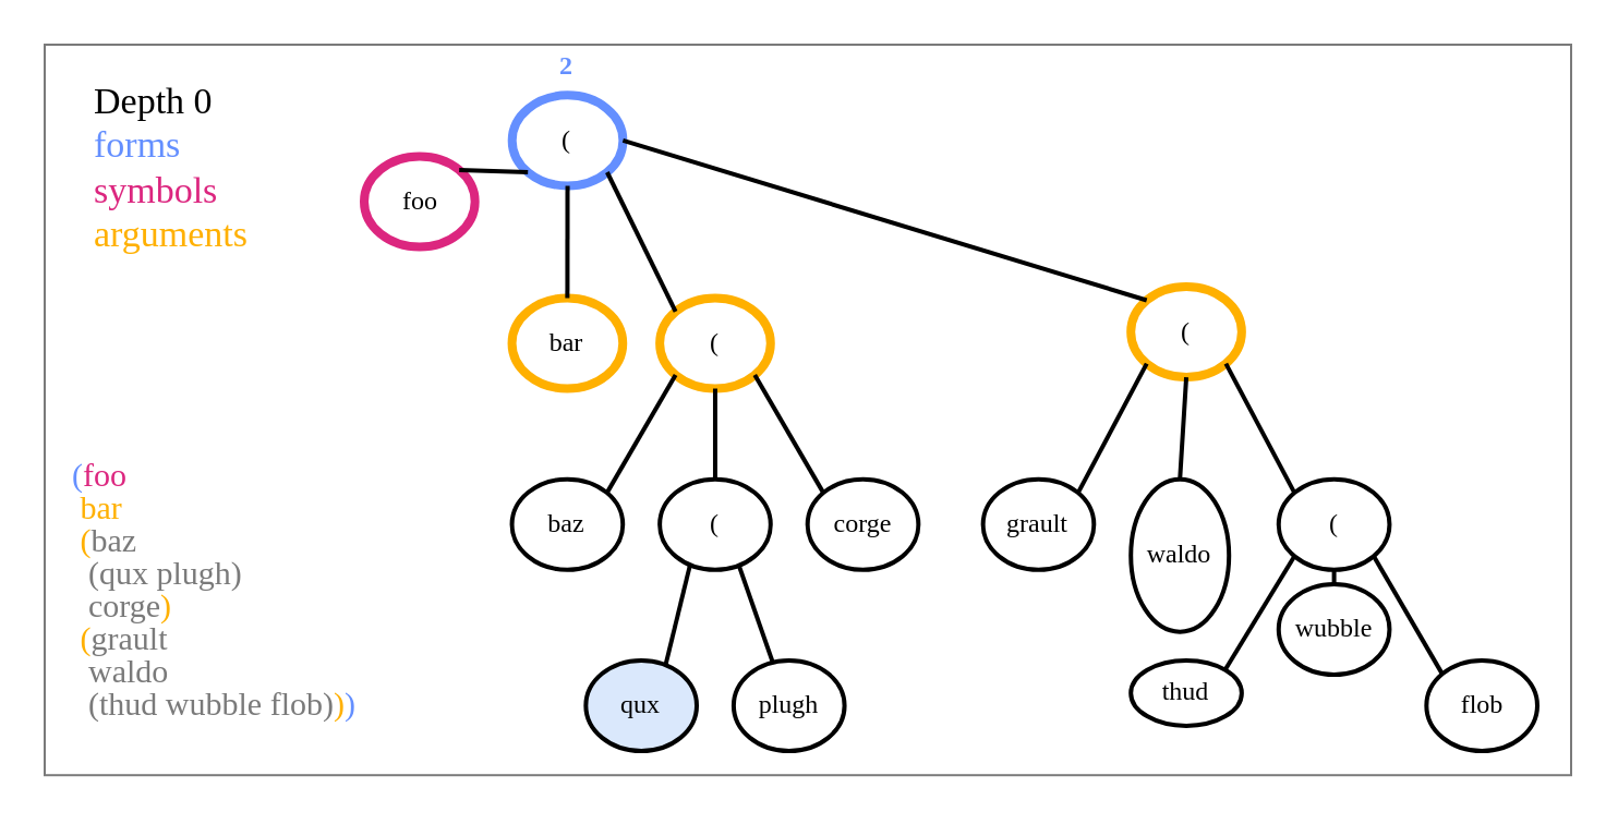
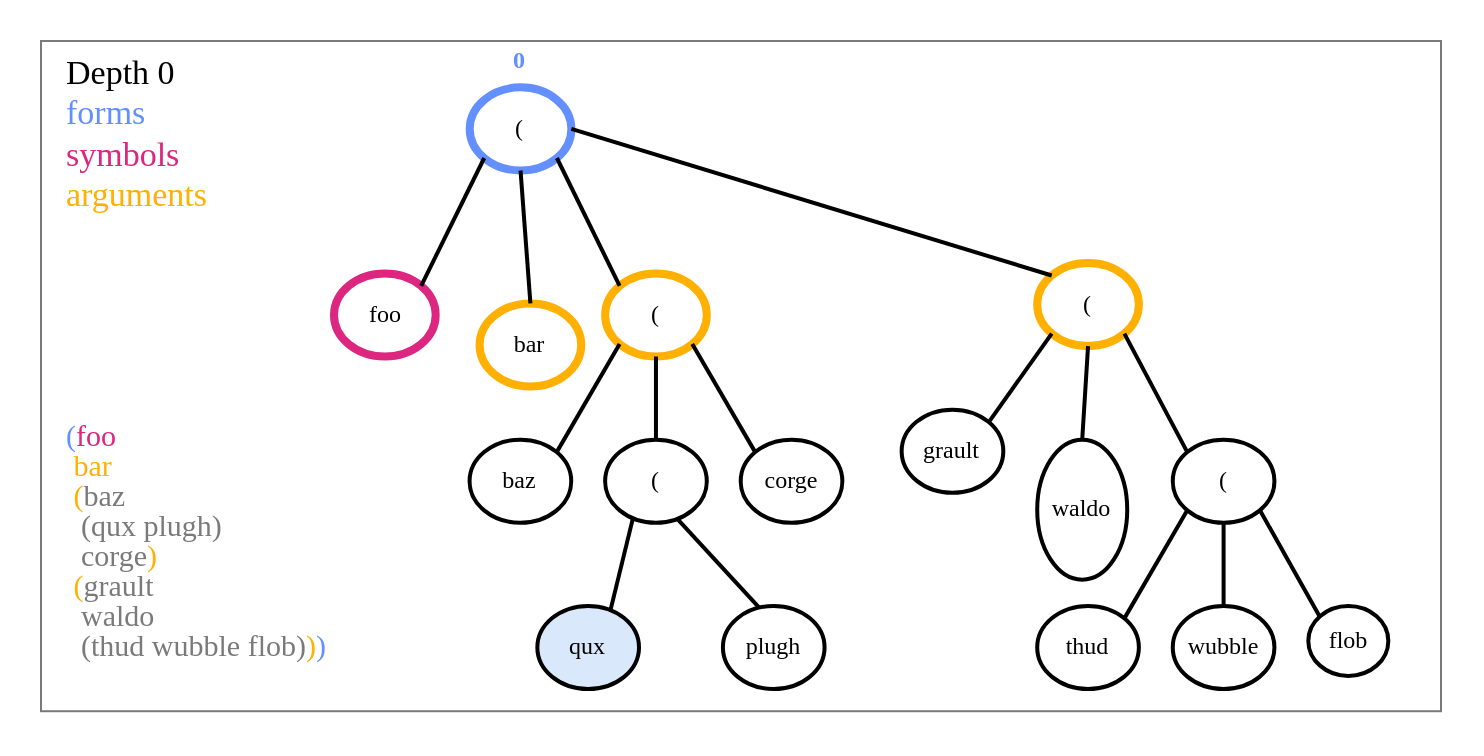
  <mxCell id="0" />
  <mxCell id="1" parent="0" />
  <mxCell id="2" value="" style="group" parent="1" vertex="1" connectable="0"><mxGeometry x="20" width="700" height="335.11" as="geometry" y="20" /></mxCell>
  <mxCell id="3" value="" style="group" parent="2" vertex="1" connectable="0"><mxGeometry width="700" height="335.11" as="geometry" /></mxCell>
  <mxCell id="4" value="" style="rounded=0;whiteSpace=wrap;html=1;strokeColor=#7A7A7A;strokeWidth=1;fillColor=none;fontFamily=Fira Code;fontSize=14;fontColor=#FFFFFF;align=left;shadow=0;comic=0;glass=0;" parent="3" vertex="1"><mxGeometry width="700" height="335.11" as="geometry" /></mxCell>
  <mxCell id="5" value="&lt;div style=&quot;line-height: 100% ; white-space: pre&quot;&gt;&lt;div&gt;&lt;font style=&quot;font-size: 15px&quot;&gt;&lt;font color=&quot;#648fff&quot; style=&quot;font-size: 15px&quot;&gt;(&lt;/font&gt;&lt;font style=&quot;font-size: 15px&quot; color=&quot;#dc267f&quot;&gt;foo&lt;/font&gt; &lt;/font&gt;&lt;/div&gt;&lt;div&gt;&lt;font style=&quot;font-size: 15px&quot;&gt; &lt;font color=&quot;#ffb000&quot; style=&quot;font-size: 15px&quot;&gt;bar&lt;/font&gt;&lt;/font&gt;&lt;/div&gt;&lt;div&gt;&lt;font style=&quot;font-size: 15px&quot;&gt; &lt;font style=&quot;font-size: 15px&quot; color=&quot;#ffb000&quot;&gt;(&lt;/font&gt;&lt;font style=&quot;color: rgb(122 , 122 , 122) ; font-size: 15px&quot;&gt;baz&lt;/font&gt;&lt;/font&gt;&lt;/div&gt;&lt;div&gt;&lt;font color=&quot;#7a7a7a&quot; style=&quot;font-size: 15px&quot;&gt;&lt;font style=&quot;font-size: 15px&quot;&gt;  &lt;/font&gt;&lt;font style=&quot;font-size: 15px&quot;&gt;(&lt;/font&gt;&lt;font style=&quot;font-size: 15px&quot;&gt;qux&lt;/font&gt; &lt;font style=&quot;font-size: 15px&quot;&gt;plugh&lt;/font&gt;&lt;font style=&quot;font-size: 15px&quot;&gt;)&lt;/font&gt;&lt;/font&gt;&lt;/div&gt;&lt;div&gt;&lt;font style=&quot;color: rgb(122 , 122 , 122) ; font-size: 15px&quot;&gt;  &lt;/font&gt;&lt;font style=&quot;color: rgb(122 , 122 , 122) ; font-size: 15px&quot;&gt;corge&lt;/font&gt;&lt;font style=&quot;font-size: 15px&quot; color=&quot;#ffb000&quot;&gt;)&lt;/font&gt;&lt;/div&gt;&lt;div&gt;&lt;font style=&quot;color: rgb(122 , 122 , 122) ; font-size: 15px&quot;&gt; &lt;/font&gt;&lt;font style=&quot;font-size: 15px&quot; color=&quot;#ffb000&quot;&gt;(&lt;/font&gt;&lt;font style=&quot;color: rgb(122 , 122 , 122) ; font-size: 15px&quot;&gt;grault&lt;/font&gt;&lt;font color=&quot;#7a7a7a&quot; style=&quot;font-size: 15px&quot;&gt; &lt;/font&gt;&lt;/div&gt;&lt;div&gt;&lt;font style=&quot;font-size: 15px&quot; color=&quot;#7a7a7a&quot;&gt;  waldo&lt;/font&gt;&lt;/div&gt;&lt;div&gt;&lt;font style=&quot;color: rgb(122 , 122 , 122) ; font-size: 15px&quot;&gt;  (&lt;/font&gt;&lt;font style=&quot;color: rgb(122 , 122 , 122) ; font-size: 15px&quot;&gt;thud&lt;/font&gt;&lt;font color=&quot;#7a7a7a&quot; style=&quot;font-size: 15px&quot;&gt; &lt;/font&gt;&lt;font style=&quot;color: rgb(122 , 122 , 122) ; font-size: 15px&quot;&gt;wubble&lt;/font&gt;&lt;font color=&quot;#7a7a7a&quot; style=&quot;font-size: 15px&quot;&gt; &lt;/font&gt;&lt;font style=&quot;color: rgb(122 , 122 , 122) ; font-size: 15px&quot;&gt;flob&lt;/font&gt;&lt;font style=&quot;color: rgb(122 , 122 , 122) ; font-size: 15px&quot;&gt;)&lt;/font&gt;&lt;font style=&quot;font-size: 15px&quot; color=&quot;#ffb000&quot;&gt;)&lt;/font&gt;&lt;font color=&quot;#648fff&quot; style=&quot;font-size: 15px&quot;&gt;)&lt;/font&gt;&lt;/div&gt;&lt;/div&gt;" style="text;html=1;strokeColor=none;fillColor=none;align=left;verticalAlign=top;whiteSpace=wrap;rounded=0;fontFamily=Fira Code;fontSize=15;" parent="3" vertex="1"><mxGeometry x="10.5" y="184" width="210" height="128" as="geometry" /></mxCell>
- <mxCell id="6" value="&lt;font style=&quot;font-size: 17px&quot;&gt;Depth 0&lt;br&gt;&lt;font color=&quot;#648fff&quot; style=&quot;font-size: 17px&quot;&gt;forms&lt;/font&gt;&lt;br&gt;&lt;font color=&quot;#dc267f&quot; style=&quot;font-size: 17px&quot;&gt;symbols&lt;/font&gt;&lt;br&gt;&lt;font color=&quot;#ffb000&quot; style=&quot;font-size: 17px&quot;&gt;arguments&lt;/font&gt;&lt;/font&gt;" style="text;html=1;strokeColor=none;fillColor=none;align=left;verticalAlign=top;whiteSpace=wrap;rounded=0;fontFamily=Fira Code;fontSize=15;" parent="3" vertex="1"><mxGeometry x="20.5" y="10" width="117" height="89" as="geometry" /></mxCell>
+ <mxCell id="6" value="&lt;font style=&quot;font-size: 17px&quot;&gt;Depth 0&lt;br&gt;&lt;font color=&quot;#648fff&quot; style=&quot;font-size: 17px&quot;&gt;forms&lt;/font&gt;&lt;br&gt;&lt;font color=&quot;#dc267f&quot; style=&quot;font-size: 17px&quot;&gt;symbols&lt;/font&gt;&lt;br&gt;&lt;font color=&quot;#ffb000&quot; style=&quot;font-size: 17px&quot;&gt;arguments&lt;/font&gt;&lt;/font&gt;" style="text;html=1;strokeColor=none;fillColor=none;align=left;verticalAlign=top;whiteSpace=wrap;rounded=0;fontFamily=Fira Code;fontSize=15;" parent="3" vertex="1"><mxGeometry x="10.5" width="117" height="89" as="geometry" /></mxCell>
  <mxCell id="7" value="(" style="ellipse;whiteSpace=wrap;fontSize=12;fontStyle=0;labelBackgroundColor=none;labelBorderColor=none;strokeWidth=4;fontFamily=Fira Code;strokeColor=#648FFF;" parent="3" vertex="1"><mxGeometry x="214.356" y="23.183" width="50.835" height="41.561" as="geometry" /></mxCell>
- <mxCell id="8" value="foo" style="ellipse;whiteSpace=wrap;fontSize=12;fontStyle=0;labelBackgroundColor=none;labelBorderColor=none;strokeWidth=4;fontFamily=Fira Code;strokeColor=#DC267F;" parent="3" vertex="1"><mxGeometry x="146.5" y="51.193" width="50.835" height="41.561" as="geometry" /></mxCell>
- <mxCell id="9" value="bar" style="ellipse;whiteSpace=wrap;fontSize=12;fontStyle=0;labelBackgroundColor=none;labelBorderColor=none;strokeWidth=4;fontFamily=Fira Code;strokeColor=#FFB000;" parent="3" vertex="1"><mxGeometry x="214.28" y="116.193" width="50.835" height="41.561" as="geometry" /></mxCell>
+ <mxCell id="8" value="foo" style="ellipse;whiteSpace=wrap;fontSize=12;fontStyle=0;labelBackgroundColor=none;labelBorderColor=none;strokeWidth=4;fontFamily=Fira Code;strokeColor=#DC267F;" parent="3" vertex="1"><mxGeometry x="146.5" y="116.193" width="50.835" height="41.561" as="geometry" /></mxCell>
+ <mxCell id="9" value="bar" style="ellipse;whiteSpace=wrap;fontSize=12;fontStyle=0;labelBackgroundColor=none;labelBorderColor=none;strokeWidth=4;fontFamily=Fira Code;strokeColor=#FFB000;" parent="3" vertex="1"><mxGeometry x="219.28" y="131.193" width="50.835" height="41.561" as="geometry" /></mxCell>
  <mxCell id="10" value="(" style="ellipse;whiteSpace=wrap;fontSize=12;fontStyle=0;labelBackgroundColor=none;labelBorderColor=none;strokeWidth=4;fontFamily=Fira Code;strokeColor=#FFB000;" parent="3" vertex="1"><mxGeometry x="282.059" y="116.193" width="50.835" height="41.561" as="geometry" /></mxCell>
  <mxCell id="11" value="(" style="ellipse;whiteSpace=wrap;fontSize=12;fontStyle=0;labelBackgroundColor=none;labelBorderColor=none;strokeWidth=4;fontFamily=Fira Code;strokeColor=#FFB000;" parent="3" vertex="1"><mxGeometry x="498.106" y="110.997" width="50.835" height="41.561" as="geometry" /></mxCell>
  <mxCell id="12" value="" style="endArrow=none;exitX=0;exitY=1;exitDx=0;exitDy=0;entryX=1;entryY=0;entryDx=0;entryDy=0;fontSize=12;fontStyle=0;labelBackgroundColor=none;labelBorderColor=none;strokeWidth=2;fontFamily=Fira Code;endFill=0;" parent="3" source="7" target="8" edge="1"><mxGeometry width="50" height="50" relative="1" as="geometry"><mxPoint x="133.791" y="194.12" as="sourcePoint" /><mxPoint x="154.972" y="168.144" as="targetPoint" /></mxGeometry></mxCell>
  <mxCell id="13" value="" style="endArrow=none;exitX=0.5;exitY=1;exitDx=0;exitDy=0;entryX=0.5;entryY=0;entryDx=0;entryDy=0;fontSize=12;fontStyle=0;labelBackgroundColor=none;labelBorderColor=none;strokeWidth=2;fontFamily=Fira Code;endFill=0;" parent="3" source="7" target="9" edge="1"><mxGeometry width="50" height="50" relative="1" as="geometry"><mxPoint x="133.791" y="194.12" as="sourcePoint" /><mxPoint x="154.972" y="168.144" as="targetPoint" /></mxGeometry></mxCell>
  <mxCell id="14" value="" style="endArrow=none;exitX=1;exitY=1;exitDx=0;exitDy=0;entryX=0;entryY=0;entryDx=0;entryDy=0;fontSize=12;fontStyle=0;labelBackgroundColor=none;labelBorderColor=none;strokeWidth=2;fontFamily=Fira Code;endFill=0;" parent="3" source="7" target="10" edge="1"><mxGeometry width="50" height="50" relative="1" as="geometry"><mxPoint x="133.791" y="194.12" as="sourcePoint" /><mxPoint x="154.972" y="168.144" as="targetPoint" /></mxGeometry></mxCell>
  <mxCell id="15" value="baz" style="ellipse;whiteSpace=wrap;fontSize=12;fontStyle=0;labelBackgroundColor=none;labelBorderColor=none;strokeWidth=2;fontFamily=Fira Code;" parent="3" vertex="1"><mxGeometry x="214.28" y="199.316" width="50.835" height="41.561" as="geometry" /></mxCell>
  <mxCell id="16" value="(" style="ellipse;whiteSpace=wrap;fontSize=12;fontStyle=0;labelBackgroundColor=none;labelBorderColor=none;strokeWidth=2;fontFamily=Fira Code;" parent="3" vertex="1"><mxGeometry x="282.059" y="199.316" width="50.835" height="41.561" as="geometry" /></mxCell>
  <mxCell id="17" value="corge" style="ellipse;whiteSpace=wrap;fontSize=12;fontStyle=0;labelBackgroundColor=none;labelBorderColor=none;strokeWidth=2;fontFamily=Fira Code;" parent="3" vertex="1"><mxGeometry x="349.839" y="199.316" width="50.835" height="41.561" as="geometry" /></mxCell>
  <mxCell id="18" value="" style="endArrow=none;exitX=1;exitY=0.5;exitDx=0;exitDy=0;entryX=0;entryY=0;entryDx=0;entryDy=0;fontSize=12;fontStyle=0;labelBackgroundColor=none;labelBorderColor=none;strokeWidth=2;fontFamily=Fira Code;endFill=0;" parent="3" source="7" target="11" edge="1"><mxGeometry width="50" height="50" relative="1" as="geometry"><mxPoint x="133.791" y="277.243" as="sourcePoint" /><mxPoint x="154.972" y="251.267" as="targetPoint" /></mxGeometry></mxCell>
- <mxCell id="19" value="grault" style="ellipse;whiteSpace=wrap;fontSize=12;fontStyle=0;labelBackgroundColor=none;labelBorderColor=none;strokeWidth=2;fontFamily=Fira Code;" parent="3" vertex="1"><mxGeometry x="430.327" y="199.316" width="50.835" height="41.561" as="geometry" /></mxCell>
+ <mxCell id="19" value="grault" style="ellipse;whiteSpace=wrap;fontSize=12;fontStyle=0;labelBackgroundColor=none;labelBorderColor=none;strokeWidth=2;fontFamily=Fira Code;" parent="3" vertex="1"><mxGeometry x="430.327" y="184.316" width="50.835" height="41.561" as="geometry" /></mxCell>
  <mxCell id="20" value="waldo" style="ellipse;whiteSpace=wrap;fontSize=12;fontStyle=0;labelBackgroundColor=none;labelBorderColor=none;strokeWidth=2;fontFamily=Fira Code;" parent="3" vertex="1"><mxGeometry x="498.106" y="199.316" width="45" height="70" as="geometry" /></mxCell>
  <mxCell id="21" value="(" style="ellipse;whiteSpace=wrap;fontSize=12;fontStyle=0;labelBackgroundColor=none;labelBorderColor=none;strokeWidth=2;fontFamily=Fira Code;" parent="3" vertex="1"><mxGeometry x="565.886" y="199.316" width="50.835" height="41.561" as="geometry" /></mxCell>
  <mxCell id="22" value="qux" style="ellipse;whiteSpace=wrap;fontSize=12;fontStyle=0;labelBackgroundColor=none;labelBorderColor=none;strokeWidth=2;fontFamily=Fira Code;fillColor=#dae8fc;" parent="3" vertex="1"><mxGeometry x="248.169" y="282.439" width="50.835" height="41.561" as="geometry" /></mxCell>
- <mxCell id="23" value="plugh" style="ellipse;whiteSpace=wrap;fontSize=12;fontStyle=0;labelBackgroundColor=none;labelBorderColor=none;strokeWidth=2;fontFamily=Fira Code;" parent="3" vertex="1"><mxGeometry x="315.949" y="282.439" width="50.835" height="41.561" as="geometry" /></mxCell>
- <mxCell id="24" value="thud" style="ellipse;whiteSpace=wrap;fontSize=12;fontStyle=0;labelBackgroundColor=none;labelBorderColor=none;strokeWidth=2;fontFamily=Fira Code;" parent="3" vertex="1"><mxGeometry x="498.106" y="282.439" width="50.835" height="30" as="geometry" /></mxCell>
- <mxCell id="25" value="wubble" style="ellipse;whiteSpace=wrap;fontSize=12;fontStyle=0;labelBackgroundColor=none;labelBorderColor=none;strokeWidth=2;fontFamily=Fira Code;" parent="3" vertex="1"><mxGeometry x="565.886" y="247.439" width="50.835" height="41.561" as="geometry" /></mxCell>
- <mxCell id="26" value="flob" style="ellipse;whiteSpace=wrap;fontSize=12;fontStyle=0;labelBackgroundColor=none;labelBorderColor=none;strokeWidth=2;fontFamily=Fira Code;" parent="3" vertex="1"><mxGeometry x="633.665" y="282.439" width="50.835" height="41.561" as="geometry" /></mxCell>
+ <mxCell id="23" value="plugh" style="ellipse;whiteSpace=wrap;fontSize=12;fontStyle=0;labelBackgroundColor=none;labelBorderColor=none;strokeWidth=2;fontFamily=Fira Code;" parent="3" vertex="1"><mxGeometry x="340.949" y="282.439" width="50.835" height="41.561" as="geometry" /></mxCell>
+ <mxCell id="24" value="thud" style="ellipse;whiteSpace=wrap;fontSize=12;fontStyle=0;labelBackgroundColor=none;labelBorderColor=none;strokeWidth=2;fontFamily=Fira Code;" parent="3" vertex="1"><mxGeometry x="498.106" y="282.439" width="50.835" height="41.561" as="geometry" /></mxCell>
+ <mxCell id="25" value="wubble" style="ellipse;whiteSpace=wrap;fontSize=12;fontStyle=0;labelBackgroundColor=none;labelBorderColor=none;strokeWidth=2;fontFamily=Fira Code;" parent="3" vertex="1"><mxGeometry x="565.886" y="282.439" width="50.835" height="41.561" as="geometry" /></mxCell>
+ <mxCell id="26" value="flob" style="ellipse;whiteSpace=wrap;fontSize=12;fontStyle=0;labelBackgroundColor=none;labelBorderColor=none;strokeWidth=2;fontFamily=Fira Code;" parent="3" vertex="1"><mxGeometry x="633.665" y="282.439" width="40" height="35" as="geometry" /></mxCell>
  <mxCell id="27" value="" style="endArrow=none;exitX=0;exitY=1;exitDx=0;exitDy=0;entryX=1;entryY=0;entryDx=0;entryDy=0;fontSize=12;fontStyle=0;labelBackgroundColor=none;labelBorderColor=none;strokeWidth=2;fontFamily=Fira Code;endFill=0;" parent="3" source="10" target="15" edge="1"><mxGeometry width="50" height="50" relative="1" as="geometry"><mxPoint x="269.35" y="188.925" as="sourcePoint" /><mxPoint x="290.531" y="162.949" as="targetPoint" /></mxGeometry></mxCell>
  <mxCell id="28" value="" style="endArrow=none;exitX=0.5;exitY=1;exitDx=0;exitDy=0;entryX=0.5;entryY=0;entryDx=0;entryDy=0;fontSize=12;fontStyle=0;labelBackgroundColor=none;labelBorderColor=none;strokeWidth=2;fontFamily=Fira Code;endFill=0;" parent="3" source="10" target="16" edge="1"><mxGeometry width="50" height="50" relative="1" as="geometry"><mxPoint x="315.949" y="188.925" as="sourcePoint" /><mxPoint x="337.13" y="162.949" as="targetPoint" /></mxGeometry></mxCell>
  <mxCell id="29" value="" style="endArrow=none;exitX=1;exitY=1;exitDx=0;exitDy=0;entryX=0;entryY=0;entryDx=0;entryDy=0;fontSize=12;fontStyle=0;labelBackgroundColor=none;labelBorderColor=none;strokeWidth=2;fontFamily=Fira Code;endFill=0;" parent="3" source="10" target="17" edge="1"><mxGeometry width="50" height="50" relative="1" as="geometry"><mxPoint x="133.791" y="386.342" as="sourcePoint" /><mxPoint x="154.972" y="360.366" as="targetPoint" /></mxGeometry></mxCell>
  <mxCell id="30" value="" style="endArrow=none;exitX=0;exitY=1;exitDx=0;exitDy=0;entryX=1;entryY=0;entryDx=0;entryDy=0;fontSize=12;fontStyle=0;labelBackgroundColor=none;labelBorderColor=none;strokeWidth=2;fontFamily=Fira Code;endFill=0;" parent="3" source="11" target="19" edge="1"><mxGeometry width="50" height="50" relative="1" as="geometry"><mxPoint x="459.98" y="194.12" as="sourcePoint" /><mxPoint x="481.161" y="168.144" as="targetPoint" /></mxGeometry></mxCell>
  <mxCell id="31" value="" style="endArrow=none;exitX=0.5;exitY=1;exitDx=0;exitDy=0;entryX=0.5;entryY=0;entryDx=0;entryDy=0;fontSize=12;fontStyle=0;labelBackgroundColor=none;labelBorderColor=none;strokeWidth=2;fontFamily=Fira Code;endFill=0;" parent="3" source="11" target="20" edge="1"><mxGeometry width="50" height="50" relative="1" as="geometry"><mxPoint x="510.815" y="188.925" as="sourcePoint" /><mxPoint x="531.996" y="162.949" as="targetPoint" /></mxGeometry></mxCell>
  <mxCell id="32" value="" style="endArrow=none;exitX=1;exitY=1;exitDx=0;exitDy=0;entryX=0;entryY=0;entryDx=0;entryDy=0;fontSize=12;fontStyle=0;labelBackgroundColor=none;labelBorderColor=none;strokeWidth=2;fontFamily=Fira Code;endFill=0;" parent="3" source="11" target="21" edge="1"><mxGeometry width="50" height="50" relative="1" as="geometry"><mxPoint x="515.051" y="183.73" as="sourcePoint" /><mxPoint x="536.232" y="157.754" as="targetPoint" /></mxGeometry></mxCell>
  <mxCell id="33" value="" style="endArrow=none;exitX=0.275;exitY=0.938;exitDx=0;exitDy=0;entryX=0.717;entryY=0.063;entryDx=0;entryDy=0;entryPerimeter=0;exitPerimeter=0;fontSize=12;fontStyle=0;labelBackgroundColor=none;labelBorderColor=none;strokeWidth=2;fontFamily=Fira Code;endFill=0;" parent="3" target="22" edge="1"><mxGeometry width="50" height="50" relative="1" as="geometry"><mxPoint x="296.039" y="238.3" as="sourcePoint" /><mxPoint x="320.185" y="370.757" as="targetPoint" /></mxGeometry></mxCell>
  <mxCell id="34" value="" style="endArrow=none;exitX=0.717;exitY=0.963;exitDx=0;exitDy=0;exitPerimeter=0;entryX=0.35;entryY=0.013;entryDx=0;entryDy=0;entryPerimeter=0;fontSize=12;fontStyle=0;labelBackgroundColor=none;labelBorderColor=none;strokeWidth=2;fontFamily=Fira Code;endFill=0;" parent="3" target="23" edge="1"><mxGeometry width="50" height="50" relative="1" as="geometry"><mxPoint x="318.507" y="239.339" as="sourcePoint" /><mxPoint x="341.366" y="246.072" as="targetPoint" /></mxGeometry></mxCell>
  <mxCell id="35" value="" style="endArrow=none;exitX=0;exitY=1;exitDx=0;exitDy=0;entryX=1;entryY=0;entryDx=0;entryDy=0;fontSize=12;fontStyle=0;labelBackgroundColor=none;labelBorderColor=none;strokeWidth=2;fontFamily=Fira Code;endFill=0;" parent="3" source="21" target="24" edge="1"><mxGeometry width="50" height="50" relative="1" as="geometry"><mxPoint x="565.886" y="272.048" as="sourcePoint" /><mxPoint x="587.067" y="246.072" as="targetPoint" /></mxGeometry></mxCell>
  <mxCell id="36" value="" style="endArrow=none;exitX=0.5;exitY=1;exitDx=0;exitDy=0;entryX=0.5;entryY=0;entryDx=0;entryDy=0;fontSize=12;fontStyle=0;labelBackgroundColor=none;labelBorderColor=none;strokeWidth=2;fontFamily=Fira Code;endFill=0;" parent="3" source="21" target="25" edge="1"><mxGeometry width="50" height="50" relative="1" as="geometry"><mxPoint x="612.484" y="282.439" as="sourcePoint" /><mxPoint x="633.665" y="256.463" as="targetPoint" /></mxGeometry></mxCell>
  <mxCell id="37" value="" style="endArrow=none;exitX=1;exitY=1;exitDx=0;exitDy=0;entryX=0;entryY=0;entryDx=0;entryDy=0;fontSize=12;fontStyle=0;labelBackgroundColor=none;labelBorderColor=none;strokeWidth=2;fontFamily=Fira Code;endFill=0;" parent="3" source="21" target="26" edge="1"><mxGeometry width="50" height="50" relative="1" as="geometry"><mxPoint x="629.429" y="272.048" as="sourcePoint" /><mxPoint x="650.61" y="246.072" as="targetPoint" /></mxGeometry></mxCell>
- <mxCell id="38" value="&lt;b style=&quot;font-size: 12px;&quot;&gt;&lt;font color=&quot;#648fff&quot; style=&quot;font-size: 12px;&quot;&gt;2&lt;/font&gt;&lt;/b&gt;" style="text;html=1;strokeColor=none;fillColor=none;align=center;verticalAlign=middle;whiteSpace=wrap;rounded=0;labelBackgroundColor=none;fontFamily=Fira Code;fontSize=12;fontColor=#FFB000;" parent="3" vertex="1"><mxGeometry x="231.301" y="5" width="16.945" height="10.39" as="geometry" /></mxCell>
+ <mxCell id="38" value="&lt;b style=&quot;font-size: 12px;&quot;&gt;&lt;font color=&quot;#648fff&quot; style=&quot;font-size: 12px;&quot;&gt;0&lt;/font&gt;&lt;/b&gt;" style="text;html=1;strokeColor=none;fillColor=none;align=center;verticalAlign=middle;whiteSpace=wrap;rounded=0;labelBackgroundColor=none;fontFamily=Fira Code;fontSize=12;fontColor=#FFB000;" parent="3" vertex="1"><mxGeometry x="231.301" y="5" width="16.945" height="10.39" as="geometry" /></mxCell>
